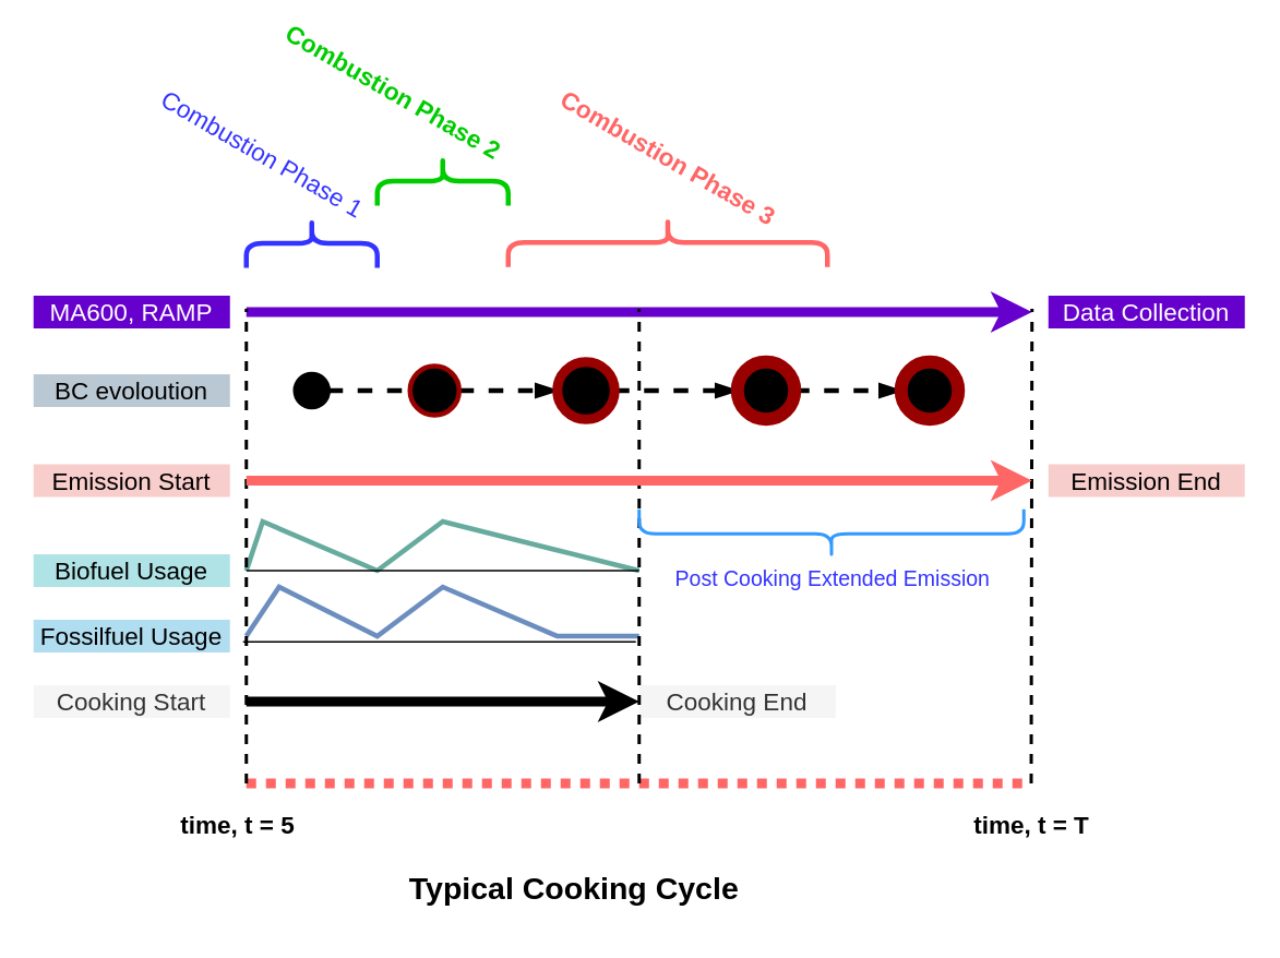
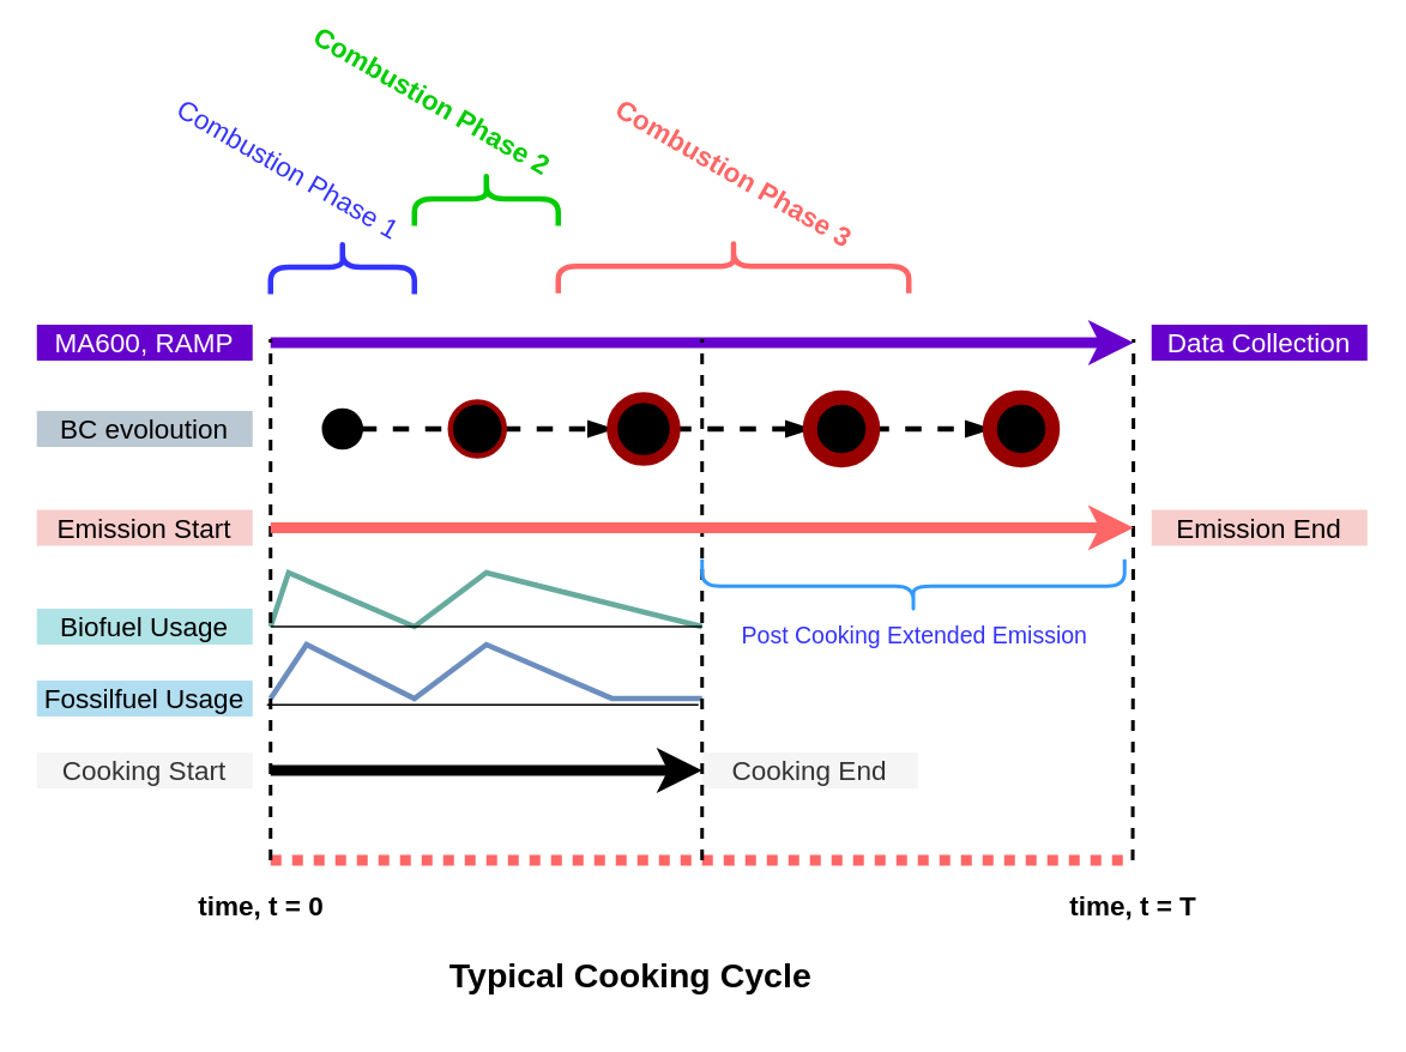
  <mxCell id="0" />
  <mxCell id="1" parent="0" />
  <mxCell id="2" value="Cooking Start" style="rounded=0;whiteSpace=wrap;html=1;fontSize=15;strokeColor=none;fillColor=#f5f5f5;fontColor=#333333;" vertex="1" parent="1"><mxGeometry x="20" y="398" width="120" height="20" as="geometry" /></mxCell>
  <mxCell id="3" value="" style="endArrow=classic;html=1;rounded=0;strokeWidth=6;" edge="1" parent="1"><mxGeometry width="50" height="50" relative="1" as="geometry"><mxPoint x="150" y="408" as="sourcePoint" /><mxPoint x="390" y="408" as="targetPoint" /></mxGeometry></mxCell>
  <mxCell id="4" value="Cooking End" style="rounded=0;whiteSpace=wrap;html=1;fontSize=15;strokeColor=none;fillColor=#f5f5f5;fontColor=#333333;" vertex="1" parent="1"><mxGeometry x="390" y="398" width="120" height="20" as="geometry" /></mxCell>
  <mxCell id="5" value="Emission Start" style="rounded=0;whiteSpace=wrap;html=1;fontSize=15;fillColor=#f8cecc;strokeColor=none;" vertex="1" parent="1"><mxGeometry x="20" y="263" width="120" height="20" as="geometry" /></mxCell>
  <mxCell id="6" value="" style="endArrow=classic;html=1;rounded=0;strokeWidth=6;strokeColor=#6600CC;" edge="1" parent="1"><mxGeometry width="50" height="50" relative="1" as="geometry"><mxPoint x="150" y="170" as="sourcePoint" /><mxPoint x="630" y="170" as="targetPoint" /></mxGeometry></mxCell>
  <mxCell id="7" value="Emission End" style="rounded=0;whiteSpace=wrap;html=1;fontSize=15;fillColor=#f8cecc;strokeColor=none;" vertex="1" parent="1"><mxGeometry x="640" y="263" width="120" height="20" as="geometry" /></mxCell>
  <mxCell id="8" value="" style="endArrow=none;html=1;rounded=0;strokeWidth=3;fillColor=#ffe6cc;strokeColor=#67AB9F;endFill=0;" edge="1" parent="1"><mxGeometry width="50" height="50" relative="1" as="geometry"><mxPoint x="150" y="328" as="sourcePoint" /><mxPoint x="390" y="328" as="targetPoint" /><Array as="points"><mxPoint x="160" y="298" /><mxPoint x="230" y="328" /><mxPoint x="270" y="298" /></Array></mxGeometry></mxCell>
  <mxCell id="9" value="" style="endArrow=none;html=1;rounded=0;strokeWidth=3;fillColor=#dae8fc;strokeColor=#6c8ebf;endFill=0;" edge="1" parent="1"><mxGeometry width="50" height="50" relative="1" as="geometry"><mxPoint x="150" y="368" as="sourcePoint" /><mxPoint x="390" y="368" as="targetPoint" /><Array as="points"><mxPoint x="170" y="338" /><mxPoint x="230" y="368" /><mxPoint x="270" y="338" /><mxPoint x="340" y="368" /></Array></mxGeometry></mxCell>
  <mxCell id="10" value="Biofuel Usage" style="rounded=0;whiteSpace=wrap;html=1;fontSize=15;strokeColor=none;fillColor=#b0e3e6;" vertex="1" parent="1"><mxGeometry x="20" y="318" width="120" height="20" as="geometry" /></mxCell>
  <mxCell id="11" value="Fossilfuel Usage" style="rounded=0;whiteSpace=wrap;html=1;fontSize=15;strokeColor=none;fillColor=#b1ddf0;" vertex="1" parent="1"><mxGeometry x="20" y="358" width="120" height="20" as="geometry" /></mxCell>
  <mxCell id="12" value="" style="endArrow=none;dashed=1;html=1;rounded=0;dashPattern=1 1;strokeColor=#FF6666;strokeWidth=6;fontSize=15;" edge="1" parent="1"><mxGeometry width="50" height="50" relative="1" as="geometry"><mxPoint x="150" y="458" as="sourcePoint" /><mxPoint x="630" y="458" as="targetPoint" /></mxGeometry></mxCell>
- <mxCell id="13" value="time, t = 5" style="rounded=0;whiteSpace=wrap;html=1;fontSize=15;strokeColor=none;fontStyle=1" vertex="1" parent="1"><mxGeometry x="85" y="468" width="120" height="30" as="geometry" /></mxCell>
+ <mxCell id="13" value="time, t = 0" style="rounded=0;whiteSpace=wrap;html=1;fontSize=15;strokeColor=none;fontStyle=1" vertex="1" parent="1"><mxGeometry x="85" y="468" width="120" height="30" as="geometry" /></mxCell>
  <mxCell id="14" value="time, t = T" style="rounded=0;whiteSpace=wrap;html=1;fontSize=15;strokeColor=none;fontStyle=1" vertex="1" parent="1"><mxGeometry x="570" y="468" width="120" height="30" as="geometry" /></mxCell>
  <mxCell id="15" value="" style="endArrow=none;dashed=1;html=1;strokeWidth=2;rounded=0;strokeColor=#000000;fontSize=15;" edge="1" parent="1"><mxGeometry width="50" height="50" relative="1" as="geometry"><mxPoint x="150" y="458" as="sourcePoint" /><mxPoint x="150" y="168" as="targetPoint" /></mxGeometry></mxCell>
  <mxCell id="16" value="" style="endArrow=none;html=1;strokeWidth=2;rounded=0;strokeColor=#000000;fontSize=15;dashed=1;" edge="1" parent="1"><mxGeometry width="50" height="50" relative="1" as="geometry"><mxPoint x="390" y="458" as="sourcePoint" /><mxPoint x="390" y="168" as="targetPoint" /></mxGeometry></mxCell>
  <mxCell id="17" value="" style="endArrow=none;dashed=1;html=1;strokeWidth=2;rounded=0;strokeColor=#000000;fontSize=15;" edge="1" parent="1"><mxGeometry width="50" height="50" relative="1" as="geometry"><mxPoint x="629.5" y="458" as="sourcePoint" /><mxPoint x="630" y="168" as="targetPoint" /></mxGeometry></mxCell>
  <mxCell id="18" value="" style="endArrow=classic;html=1;rounded=0;strokeWidth=6;strokeColor=#FF6666;" edge="1" parent="1"><mxGeometry width="50" height="50" relative="1" as="geometry"><mxPoint x="150" y="273" as="sourcePoint" /><mxPoint x="630" y="273" as="targetPoint" /></mxGeometry></mxCell>
  <mxCell id="19" value="Typical Cooking Cycle" style="text;html=1;align=center;verticalAlign=middle;resizable=0;points=[];autosize=1;strokeColor=none;fillColor=none;fontSize=19;fontStyle=1" vertex="1" parent="1"><mxGeometry x="240" y="503" width="220" height="40" as="geometry" /></mxCell>
  <mxCell id="20" value="" style="shape=curlyBracket;whiteSpace=wrap;html=1;rounded=1;fontSize=15;rotation=90;strokeColor=#3333FF;strokeWidth=3;" vertex="1" parent="1"><mxGeometry x="175" y="88" width="30" height="80" as="geometry" /></mxCell>
  <mxCell id="21" value="" style="shape=curlyBracket;whiteSpace=wrap;html=1;rounded=1;fontSize=15;rotation=90;fontColor=#33FF33;strokeColor=#00CC00;strokeWidth=3;" vertex="1" parent="1"><mxGeometry x="255" y="50" width="30" height="80" as="geometry" /></mxCell>
  <mxCell id="22" value="" style="shape=curlyBracket;whiteSpace=wrap;html=1;rounded=1;fontSize=15;rotation=90;strokeWidth=3;strokeColor=#FF6666;" vertex="1" parent="1"><mxGeometry x="392.5" y="30" width="30" height="195" as="geometry" /></mxCell>
  <mxCell id="23" value="&lt;font color=&quot;#ffffff&quot;&gt;Data Collection&lt;/font&gt;" style="rounded=0;whiteSpace=wrap;html=1;fontSize=15;fillColor=#6600CC;strokeColor=none;" vertex="1" parent="1"><mxGeometry x="640" y="160" width="120" height="20" as="geometry" /></mxCell>
  <mxCell id="24" value="Combustion Phase 1" style="text;html=1;align=center;verticalAlign=middle;resizable=0;points=[];autosize=1;strokeColor=none;fillColor=none;fontSize=15;rotation=30;fontColor=#3333FF;" vertex="1" parent="1"><mxGeometry x="80" y="58" width="160" height="30" as="geometry" /></mxCell>
  <mxCell id="25" value="Combustion Phase 2" style="text;html=1;align=center;verticalAlign=middle;resizable=0;points=[];autosize=1;strokeColor=none;fillColor=none;fontSize=15;rotation=30;fontStyle=1;fontColor=#00CC00;" vertex="1" parent="1"><mxGeometry x="155" y="20" width="170" height="30" as="geometry" /></mxCell>
  <mxCell id="26" value="Combustion Phase 3" style="text;html=1;align=center;verticalAlign=middle;resizable=0;points=[];autosize=1;strokeColor=none;fillColor=none;fontSize=15;rotation=30;fontColor=#FF6666;fontStyle=1" vertex="1" parent="1"><mxGeometry x="322.5" y="60" width="170" height="30" as="geometry" /></mxCell>
  <mxCell id="27" value="" style="edgeStyle=orthogonalEdgeStyle;rounded=0;orthogonalLoop=1;jettySize=auto;html=1;dashed=1;strokeColor=#000000;strokeWidth=3;fontSize=15;fontColor=#3333FF;endArrow=blockThin;endFill=1;startArrow=none;" edge="1" parent="1" source="35" target="30"><mxGeometry relative="1" as="geometry" /></mxCell>
  <mxCell id="28" value="" style="ellipse;whiteSpace=wrap;html=1;aspect=fixed;strokeColor=#000000;strokeWidth=3;fontSize=15;fontColor=#3333FF;fillColor=#000000;" vertex="1" parent="1"><mxGeometry x="180" y="208" width="20" height="20" as="geometry" /></mxCell>
  <mxCell id="29" value="" style="edgeStyle=orthogonalEdgeStyle;rounded=0;orthogonalLoop=1;jettySize=auto;html=1;dashed=1;strokeColor=#000000;strokeWidth=3;fontSize=15;fontColor=#3333FF;endArrow=blockThin;endFill=1;" edge="1" parent="1" source="30" target="33"><mxGeometry relative="1" as="geometry" /></mxCell>
  <mxCell id="30" value="" style="ellipse;whiteSpace=wrap;html=1;aspect=fixed;strokeColor=#990000;strokeWidth=6;fontSize=15;fontColor=#3333FF;fillColor=#000000;" vertex="1" parent="1"><mxGeometry x="340" y="200.5" width="35" height="35" as="geometry" /></mxCell>
  <mxCell id="31" value="BC evoloution" style="rounded=0;whiteSpace=wrap;html=1;fontSize=15;fillColor=#bac8d3;strokeColor=none;" vertex="1" parent="1"><mxGeometry x="20" y="208" width="120" height="20" as="geometry" /></mxCell>
  <mxCell id="32" value="" style="edgeStyle=orthogonalEdgeStyle;rounded=0;orthogonalLoop=1;jettySize=auto;html=1;dashed=1;strokeColor=#000000;strokeWidth=3;fontSize=15;fontColor=#3333FF;endArrow=blockThin;endFill=1;" edge="1" parent="1" source="33" target="34"><mxGeometry relative="1" as="geometry" /></mxCell>
  <mxCell id="33" value="" style="ellipse;whiteSpace=wrap;html=1;aspect=fixed;strokeColor=#990000;strokeWidth=8;fontSize=15;fontColor=#3333FF;fillColor=#000000;" vertex="1" parent="1"><mxGeometry x="450" y="200.5" width="35" height="35" as="geometry" /></mxCell>
  <mxCell id="34" value="" style="ellipse;whiteSpace=wrap;html=1;aspect=fixed;strokeColor=#990000;strokeWidth=8;fontSize=15;fontColor=#3333FF;fillColor=#000000;" vertex="1" parent="1"><mxGeometry x="550" y="200.5" width="35" height="35" as="geometry" /></mxCell>
  <mxCell id="35" value="" style="ellipse;whiteSpace=wrap;html=1;aspect=fixed;strokeColor=#990000;strokeWidth=3;fontSize=15;fontColor=#3333FF;fillColor=#000000;" vertex="1" parent="1"><mxGeometry x="250" y="203" width="30" height="30" as="geometry" /></mxCell>
  <mxCell id="36" value="" style="edgeStyle=orthogonalEdgeStyle;rounded=0;orthogonalLoop=1;jettySize=auto;html=1;dashed=1;strokeColor=#000000;strokeWidth=3;fontSize=15;fontColor=#3333FF;endArrow=none;endFill=1;" edge="1" parent="1" source="28" target="35"><mxGeometry relative="1" as="geometry"><mxPoint x="200" y="218" as="sourcePoint" /><mxPoint x="325" y="220.5" as="targetPoint" /></mxGeometry></mxCell>
  <mxCell id="37" value="" style="endArrow=none;html=1;rounded=0;strokeColor=#000000;strokeWidth=1;fontSize=15;fontColor=#3333FF;" edge="1" parent="1"><mxGeometry width="50" height="50" relative="1" as="geometry"><mxPoint x="150" y="328" as="sourcePoint" /><mxPoint x="390" y="328" as="targetPoint" /></mxGeometry></mxCell>
  <mxCell id="38" value="" style="endArrow=none;html=1;rounded=0;strokeColor=#000000;strokeWidth=1;fontSize=15;fontColor=#3333FF;" edge="1" parent="1"><mxGeometry width="50" height="50" relative="1" as="geometry"><mxPoint x="148" y="371.5" as="sourcePoint" /><mxPoint x="388" y="371.5" as="targetPoint" /></mxGeometry></mxCell>
  <mxCell id="39" value="" style="shape=curlyBracket;whiteSpace=wrap;html=1;rounded=1;fontSize=15;rotation=-90;strokeWidth=2;strokeColor=#3399FF;" vertex="1" parent="1"><mxGeometry x="492.5" y="188" width="30" height="235" as="geometry" /></mxCell>
  <mxCell id="40" value="Post Cooking Extended Emission" style="text;html=1;align=center;verticalAlign=middle;resizable=0;points=[];autosize=1;strokeColor=none;fillColor=none;fontSize=13;fontColor=#3333FF;" vertex="1" parent="1"><mxGeometry x="397.5" y="318" width="220" height="30" as="geometry" /></mxCell>
  <mxCell id="41" value="&lt;font color=&quot;#ffffff&quot;&gt;MA600, RAMP&lt;/font&gt;" style="rounded=0;whiteSpace=wrap;html=1;fontSize=15;fillColor=#6600CC;strokeColor=none;" vertex="1" parent="1"><mxGeometry x="20" y="160" width="120" height="20" as="geometry" /></mxCell>
